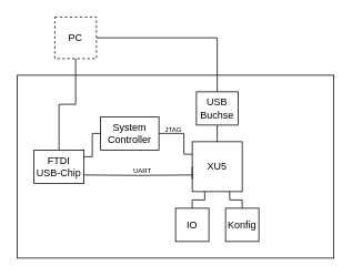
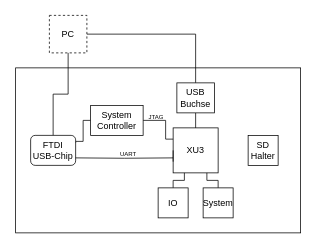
  <mxCell id="0" />
  <mxCell id="1" parent="0" />
  <mxCell id="2" value="" style="rounded=0;whiteSpace=wrap;html=1;fillColor=none;" vertex="1" parent="1"><mxGeometry x="20" y="90" width="380" height="220" as="geometry" /></mxCell>
  <mxCell id="3" value="PC" style="rounded=0;whiteSpace=wrap;html=1;dashed=1;" vertex="1" parent="1"><mxGeometry x="65" y="20" width="50" height="50" as="geometry" /></mxCell>
  <mxCell id="4" style="edgeStyle=orthogonalEdgeStyle;rounded=0;orthogonalLoop=1;jettySize=auto;html=1;exitX=1;exitY=0.25;exitDx=0;exitDy=0;entryX=0;entryY=0.5;entryDx=0;entryDy=0;endArrow=none;endFill=0;" edge="1" parent="1" source="6" target="12"><mxGeometry relative="1" as="geometry"><Array as="points"><mxPoint x="100" y="188" /><mxPoint x="110" y="188" /><mxPoint x="110" y="160" /></Array></mxGeometry></mxCell>
  <mxCell id="5" style="edgeStyle=orthogonalEdgeStyle;rounded=0;orthogonalLoop=1;jettySize=auto;html=1;exitX=0.5;exitY=0;exitDx=0;exitDy=0;entryX=0.5;entryY=1;entryDx=0;entryDy=0;endArrow=none;endFill=0;" edge="1" parent="1" source="6" target="3"><mxGeometry relative="1" as="geometry" /></mxCell>
- <mxCell id="6" value="FTDI&lt;br&gt;USB-Chip" style="rounded=0;whiteSpace=wrap;html=1;" vertex="1" parent="1"><mxGeometry x="40" y="180" width="60" height="40" as="geometry" /></mxCell>
+ <mxCell id="6" value="FTDI&lt;br&gt;USB-Chip" style="whiteSpace=wrap;html=1;rounded=1;" vertex="1" parent="1"><mxGeometry x="40" y="180" width="60" height="40" as="geometry" /></mxCell>
  <mxCell id="7" style="edgeStyle=orthogonalEdgeStyle;rounded=0;orthogonalLoop=1;jettySize=auto;html=1;entryX=1;entryY=0.75;entryDx=0;entryDy=0;endArrow=none;endFill=0;" edge="1" parent="1" target="6"><mxGeometry relative="1" as="geometry"><mxPoint x="230" y="210" as="sourcePoint" /><Array as="points" /></mxGeometry></mxCell>
  <mxCell id="8" value="UART" style="edgeLabel;html=1;align=center;verticalAlign=middle;resizable=0;points=[];labelBackgroundColor=none;fontSize=8;" vertex="1" connectable="0" parent="7"><mxGeometry x="-0.193" relative="1" as="geometry"><mxPoint x="-7.67" y="-6" as="offset" /></mxGeometry></mxCell>
- <mxCell id="9" value="XU5" style="rounded=0;whiteSpace=wrap;html=1;" vertex="1" parent="1"><mxGeometry x="230" y="170" width="60" height="60" as="geometry" /></mxCell>
+ <mxCell id="9" value="XU3" style="rounded=0;whiteSpace=wrap;html=1;" vertex="1" parent="1"><mxGeometry x="230" y="170" width="60" height="60" as="geometry" /></mxCell>
  <mxCell id="10" style="edgeStyle=orthogonalEdgeStyle;rounded=0;orthogonalLoop=1;jettySize=auto;html=1;exitX=1;exitY=0.5;exitDx=0;exitDy=0;entryX=0;entryY=0.25;entryDx=0;entryDy=0;endArrow=none;endFill=0;" edge="1" parent="1" source="12" target="9"><mxGeometry relative="1" as="geometry"><Array as="points"><mxPoint x="220" y="160" /><mxPoint x="220" y="185" /></Array></mxGeometry></mxCell>
  <mxCell id="11" value="JTAG" style="edgeLabel;html=1;align=center;verticalAlign=middle;resizable=0;points=[];labelBackgroundColor=none;fontSize=8;" vertex="1" connectable="0" parent="10"><mxGeometry x="-0.222" relative="1" as="geometry"><mxPoint x="-9" y="-6" as="offset" /></mxGeometry></mxCell>
  <mxCell id="12" value="System&lt;br&gt;Controller" style="rounded=0;whiteSpace=wrap;html=1;" vertex="1" parent="1"><mxGeometry x="120" y="140" width="70" height="40" as="geometry" /></mxCell>
  <mxCell id="13" style="edgeStyle=orthogonalEdgeStyle;rounded=0;orthogonalLoop=1;jettySize=auto;html=1;exitX=0;exitY=0.75;exitDx=0;exitDy=0;entryX=0;entryY=0.5;entryDx=0;entryDy=0;endArrow=none;endFill=0;" edge="1" parent="1" source="9" target="9"><mxGeometry relative="1" as="geometry" /></mxCell>
+ <mxCell id="14" value="SD&lt;br&gt;Halter" style="rounded=0;whiteSpace=wrap;html=1;" vertex="1" parent="1"><mxGeometry x="330" y="180" width="40" height="40" as="geometry" /></mxCell>
  <mxCell id="15" style="edgeStyle=orthogonalEdgeStyle;rounded=0;orthogonalLoop=1;jettySize=auto;html=1;exitX=0.5;exitY=0;exitDx=0;exitDy=0;entryX=0.25;entryY=1;entryDx=0;entryDy=0;endArrow=none;endFill=0;" edge="1" parent="1" source="16" target="9"><mxGeometry relative="1" as="geometry"><Array as="points"><mxPoint x="230" y="240" /><mxPoint x="245" y="240" /></Array></mxGeometry></mxCell>
  <mxCell id="16" value="IO" style="rounded=0;whiteSpace=wrap;html=1;" vertex="1" parent="1"><mxGeometry x="210" y="250" width="40" height="40" as="geometry" /></mxCell>
  <mxCell id="17" style="edgeStyle=orthogonalEdgeStyle;rounded=0;orthogonalLoop=1;jettySize=auto;html=1;exitX=0.5;exitY=0;exitDx=0;exitDy=0;entryX=0.75;entryY=1;entryDx=0;entryDy=0;endArrow=none;endFill=0;" edge="1" parent="1" source="18" target="9"><mxGeometry relative="1" as="geometry"><Array as="points"><mxPoint x="290" y="240" /><mxPoint x="275" y="240" /></Array></mxGeometry></mxCell>
- <mxCell id="18" value="Konfig" style="rounded=0;whiteSpace=wrap;html=1;" vertex="1" parent="1"><mxGeometry x="270" y="250" width="40" height="40" as="geometry" /></mxCell>
+ <mxCell id="18" value="System" style="rounded=0;whiteSpace=wrap;html=1;" vertex="1" parent="1"><mxGeometry x="270" y="250" width="40" height="40" as="geometry" /></mxCell>
  <mxCell id="19" style="edgeStyle=orthogonalEdgeStyle;rounded=0;orthogonalLoop=1;jettySize=auto;html=1;exitX=0.5;exitY=0;exitDx=0;exitDy=0;entryX=1;entryY=0.5;entryDx=0;entryDy=0;endArrow=none;endFill=0;" edge="1" parent="1" source="21" target="3"><mxGeometry relative="1" as="geometry" /></mxCell>
  <mxCell id="20" style="edgeStyle=orthogonalEdgeStyle;rounded=0;orthogonalLoop=1;jettySize=auto;html=1;exitX=0.5;exitY=1;exitDx=0;exitDy=0;entryX=0.5;entryY=0;entryDx=0;entryDy=0;endArrow=none;endFill=0;" edge="1" parent="1" source="21" target="9"><mxGeometry relative="1" as="geometry" /></mxCell>
  <mxCell id="21" value="USB&lt;br&gt;Buchse" style="rounded=0;whiteSpace=wrap;html=1;" vertex="1" parent="1"><mxGeometry x="235" y="110" width="50" height="40" as="geometry" /></mxCell>
